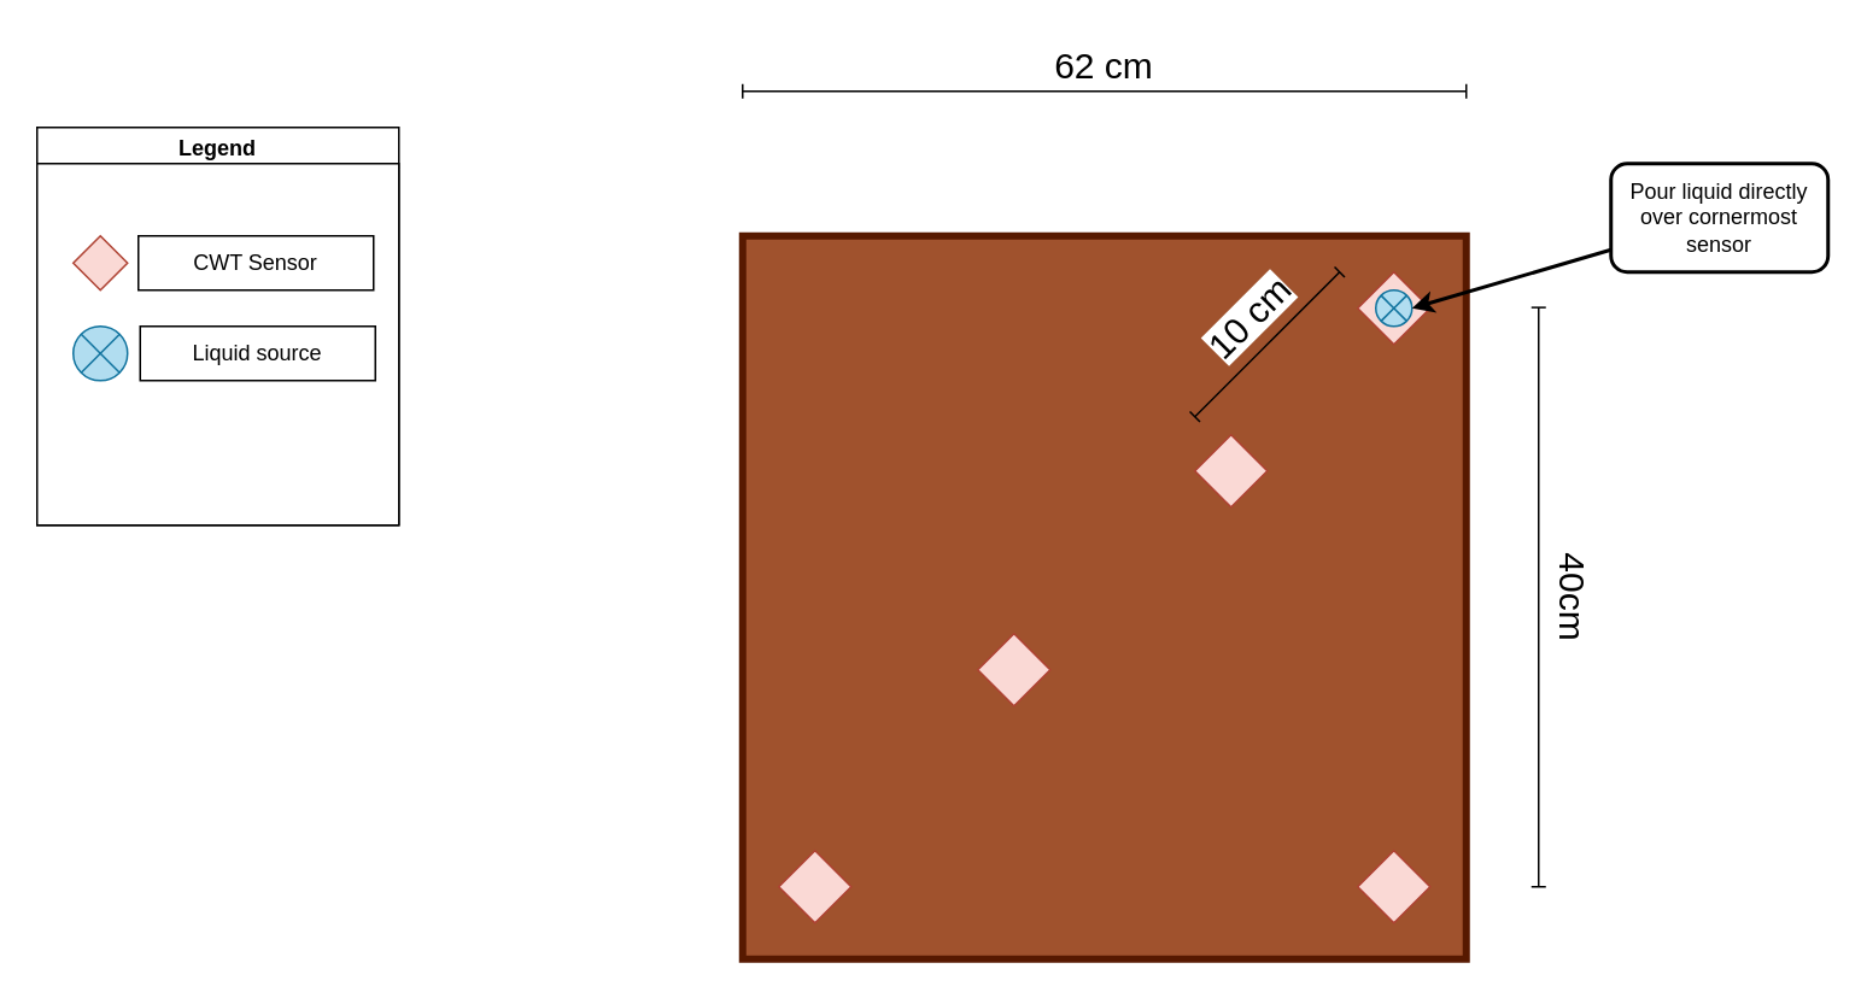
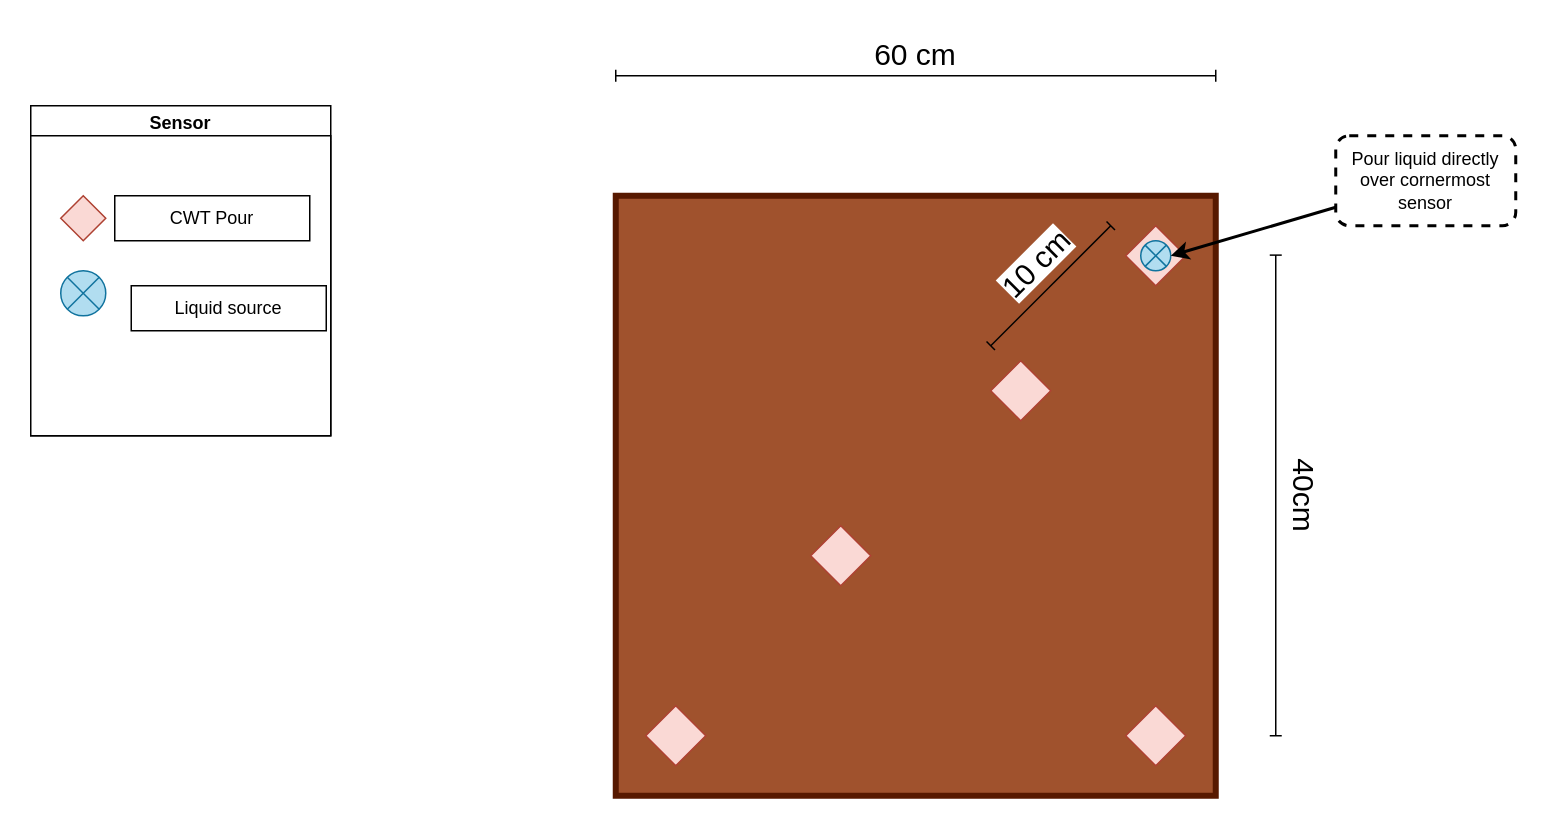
  <mxCell id="0" />
  <mxCell id="1" parent="0" />
  <mxCell id="2" value="" style="whiteSpace=wrap;html=1;aspect=fixed;fillColor=#a0522d;fontColor=#ffffff;strokeColor=#571900;strokeWidth=4;" vertex="1" parent="1"><mxGeometry x="410" y="130" width="400" height="400" as="geometry" /></mxCell>
- <mxCell id="3" value="Legend" style="swimlane;whiteSpace=wrap;html=1;" vertex="1" parent="1"><mxGeometry x="20" y="70" width="200" height="220" as="geometry" /></mxCell>
+ <mxCell id="3" value="Sensor" style="swimlane;whiteSpace=wrap;html=1;" vertex="1" parent="1"><mxGeometry x="20" y="70" width="200" height="220" as="geometry" /></mxCell>
  <mxCell id="4" value="" style="whiteSpace=wrap;html=1;aspect=fixed;" vertex="1" parent="3"><mxGeometry y="20" width="200" height="200" as="geometry" /></mxCell>
- <mxCell id="5" value="CWT Sensor" style="rounded=0;whiteSpace=wrap;html=1;" vertex="1" parent="3"><mxGeometry x="56" y="60" width="130" height="30" as="geometry" /></mxCell>
+ <mxCell id="5" value="CWT Pour" style="rounded=0;whiteSpace=wrap;html=1;" vertex="1" parent="3"><mxGeometry x="56" y="60" width="130" height="30" as="geometry" /></mxCell>
  <mxCell id="6" value="" style="rhombus;whiteSpace=wrap;html=1;fillColor=#fad9d5;strokeColor=#ae4132;" vertex="1" parent="3"><mxGeometry x="20" y="60" width="30" height="30" as="geometry" /></mxCell>
  <mxCell id="7" value="" style="shape=sumEllipse;perimeter=ellipsePerimeter;whiteSpace=wrap;html=1;backgroundOutline=1;fillColor=#b1ddf0;strokeColor=#10739e;" vertex="1" parent="3"><mxGeometry x="20" y="110" width="30" height="30" as="geometry" /></mxCell>
- <mxCell id="8" value="Liquid source" style="rounded=0;whiteSpace=wrap;html=1;" vertex="1" parent="3"><mxGeometry x="57" y="110" width="130" height="30" as="geometry" /></mxCell>
+ <mxCell id="8" value="Liquid source" style="rounded=0;whiteSpace=wrap;html=1;" vertex="1" parent="3"><mxGeometry x="67" y="120" width="130" height="30" as="geometry" /></mxCell>
  <mxCell id="9" value="" style="rhombus;whiteSpace=wrap;html=1;fillColor=#fad9d5;strokeColor=#ae4132;" vertex="1" parent="1"><mxGeometry x="750" y="150" width="40" height="40" as="geometry" /></mxCell>
  <mxCell id="10" value="" style="rhombus;whiteSpace=wrap;html=1;fillColor=#fad9d5;strokeColor=#ae4132;" vertex="1" parent="1"><mxGeometry x="430" y="470" width="40" height="40" as="geometry" /></mxCell>
  <mxCell id="11" value="" style="rhombus;whiteSpace=wrap;html=1;fillColor=#fad9d5;strokeColor=#ae4132;" vertex="1" parent="1"><mxGeometry x="750" y="470" width="40" height="40" as="geometry" /></mxCell>
  <mxCell id="12" value="" style="rhombus;whiteSpace=wrap;html=1;fillColor=#fad9d5;strokeColor=#ae4132;" vertex="1" parent="1"><mxGeometry x="660" y="240" width="40" height="40" as="geometry" /></mxCell>
  <mxCell id="13" value="" style="rhombus;whiteSpace=wrap;html=1;fillColor=#fad9d5;strokeColor=#ae4132;" vertex="1" parent="1"><mxGeometry x="540" y="350" width="40" height="40" as="geometry" /></mxCell>
  <mxCell id="14" value="" style="endArrow=baseDash;html=1;rounded=0;startArrow=baseDash;startFill=0;endFill=0;" edge="1" parent="1"><mxGeometry width="50" height="50" relative="1" as="geometry"><mxPoint x="410" y="50" as="sourcePoint" /><mxPoint x="810" y="50" as="targetPoint" /></mxGeometry></mxCell>
- <mxCell id="15" value="&lt;font style=&quot;font-size: 20px;&quot;&gt;62 cm&lt;/font&gt;" style="text;html=1;strokeColor=none;fillColor=none;align=center;verticalAlign=middle;whiteSpace=wrap;rounded=0;" vertex="1" parent="1"><mxGeometry x="580" y="20" width="60" height="30" as="geometry" /></mxCell>
+ <mxCell id="15" value="&lt;font style=&quot;font-size: 20px;&quot;&gt;60 cm&lt;/font&gt;" style="text;html=1;strokeColor=none;fillColor=none;align=center;verticalAlign=middle;whiteSpace=wrap;rounded=0;" vertex="1" parent="1"><mxGeometry x="580" y="20" width="60" height="30" as="geometry" /></mxCell>
  <mxCell id="16" value="" style="endArrow=baseDash;html=1;rounded=0;startArrow=baseDash;startFill=0;endFill=0;" edge="1" parent="1"><mxGeometry width="50" height="50" relative="1" as="geometry"><mxPoint x="660" y="230" as="sourcePoint" /><mxPoint x="740" y="150" as="targetPoint" /></mxGeometry></mxCell>
  <mxCell id="17" value="&lt;font style=&quot;font-size: 20px; background-color: rgb(255, 255, 255);&quot;&gt;10 cm&lt;/font&gt;" style="text;html=1;strokeColor=none;fillColor=none;align=center;verticalAlign=middle;whiteSpace=wrap;rounded=0;rotation=-45;" vertex="1" parent="1"><mxGeometry x="660" y="160" width="60" height="30" as="geometry" /></mxCell>
  <mxCell id="18" value="" style="shape=sumEllipse;perimeter=ellipsePerimeter;whiteSpace=wrap;html=1;backgroundOutline=1;fillColor=#b1ddf0;strokeColor=#10739e;" vertex="1" parent="1"><mxGeometry x="760" y="160" width="20" height="20" as="geometry" /></mxCell>
  <mxCell id="19" style="rounded=0;orthogonalLoop=1;jettySize=auto;html=1;entryX=1;entryY=0.5;entryDx=0;entryDy=0;strokeWidth=2;" edge="1" parent="1" source="20" target="18"><mxGeometry relative="1" as="geometry" /></mxCell>
- <mxCell id="20" value="Pour liquid directly over cornermost sensor" style="rounded=1;whiteSpace=wrap;html=1;strokeWidth=2;" vertex="1" parent="1"><mxGeometry x="890" y="90" width="120" height="60" as="geometry" /></mxCell>
+ <mxCell id="20" value="Pour liquid directly over cornermost sensor" style="rounded=1;whiteSpace=wrap;html=1;strokeWidth=2;dashed=1;" vertex="1" parent="1"><mxGeometry x="890" y="90" width="120" height="60" as="geometry" /></mxCell>
  <mxCell id="21" value="" style="endArrow=baseDash;html=1;rounded=0;startArrow=baseDash;startFill=0;endFill=0;" edge="1" parent="1"><mxGeometry width="50" height="50" relative="1" as="geometry"><mxPoint x="850" y="169.58" as="sourcePoint" /><mxPoint x="850" y="490" as="targetPoint" /></mxGeometry></mxCell>
  <mxCell id="22" value="&lt;font style=&quot;font-size: 20px;&quot;&gt;40cm&lt;/font&gt;" style="text;html=1;strokeColor=none;fillColor=none;align=center;verticalAlign=middle;whiteSpace=wrap;rounded=0;rotation=90;" vertex="1" parent="1"><mxGeometry x="840" y="315" width="60" height="30" as="geometry" /></mxCell>
